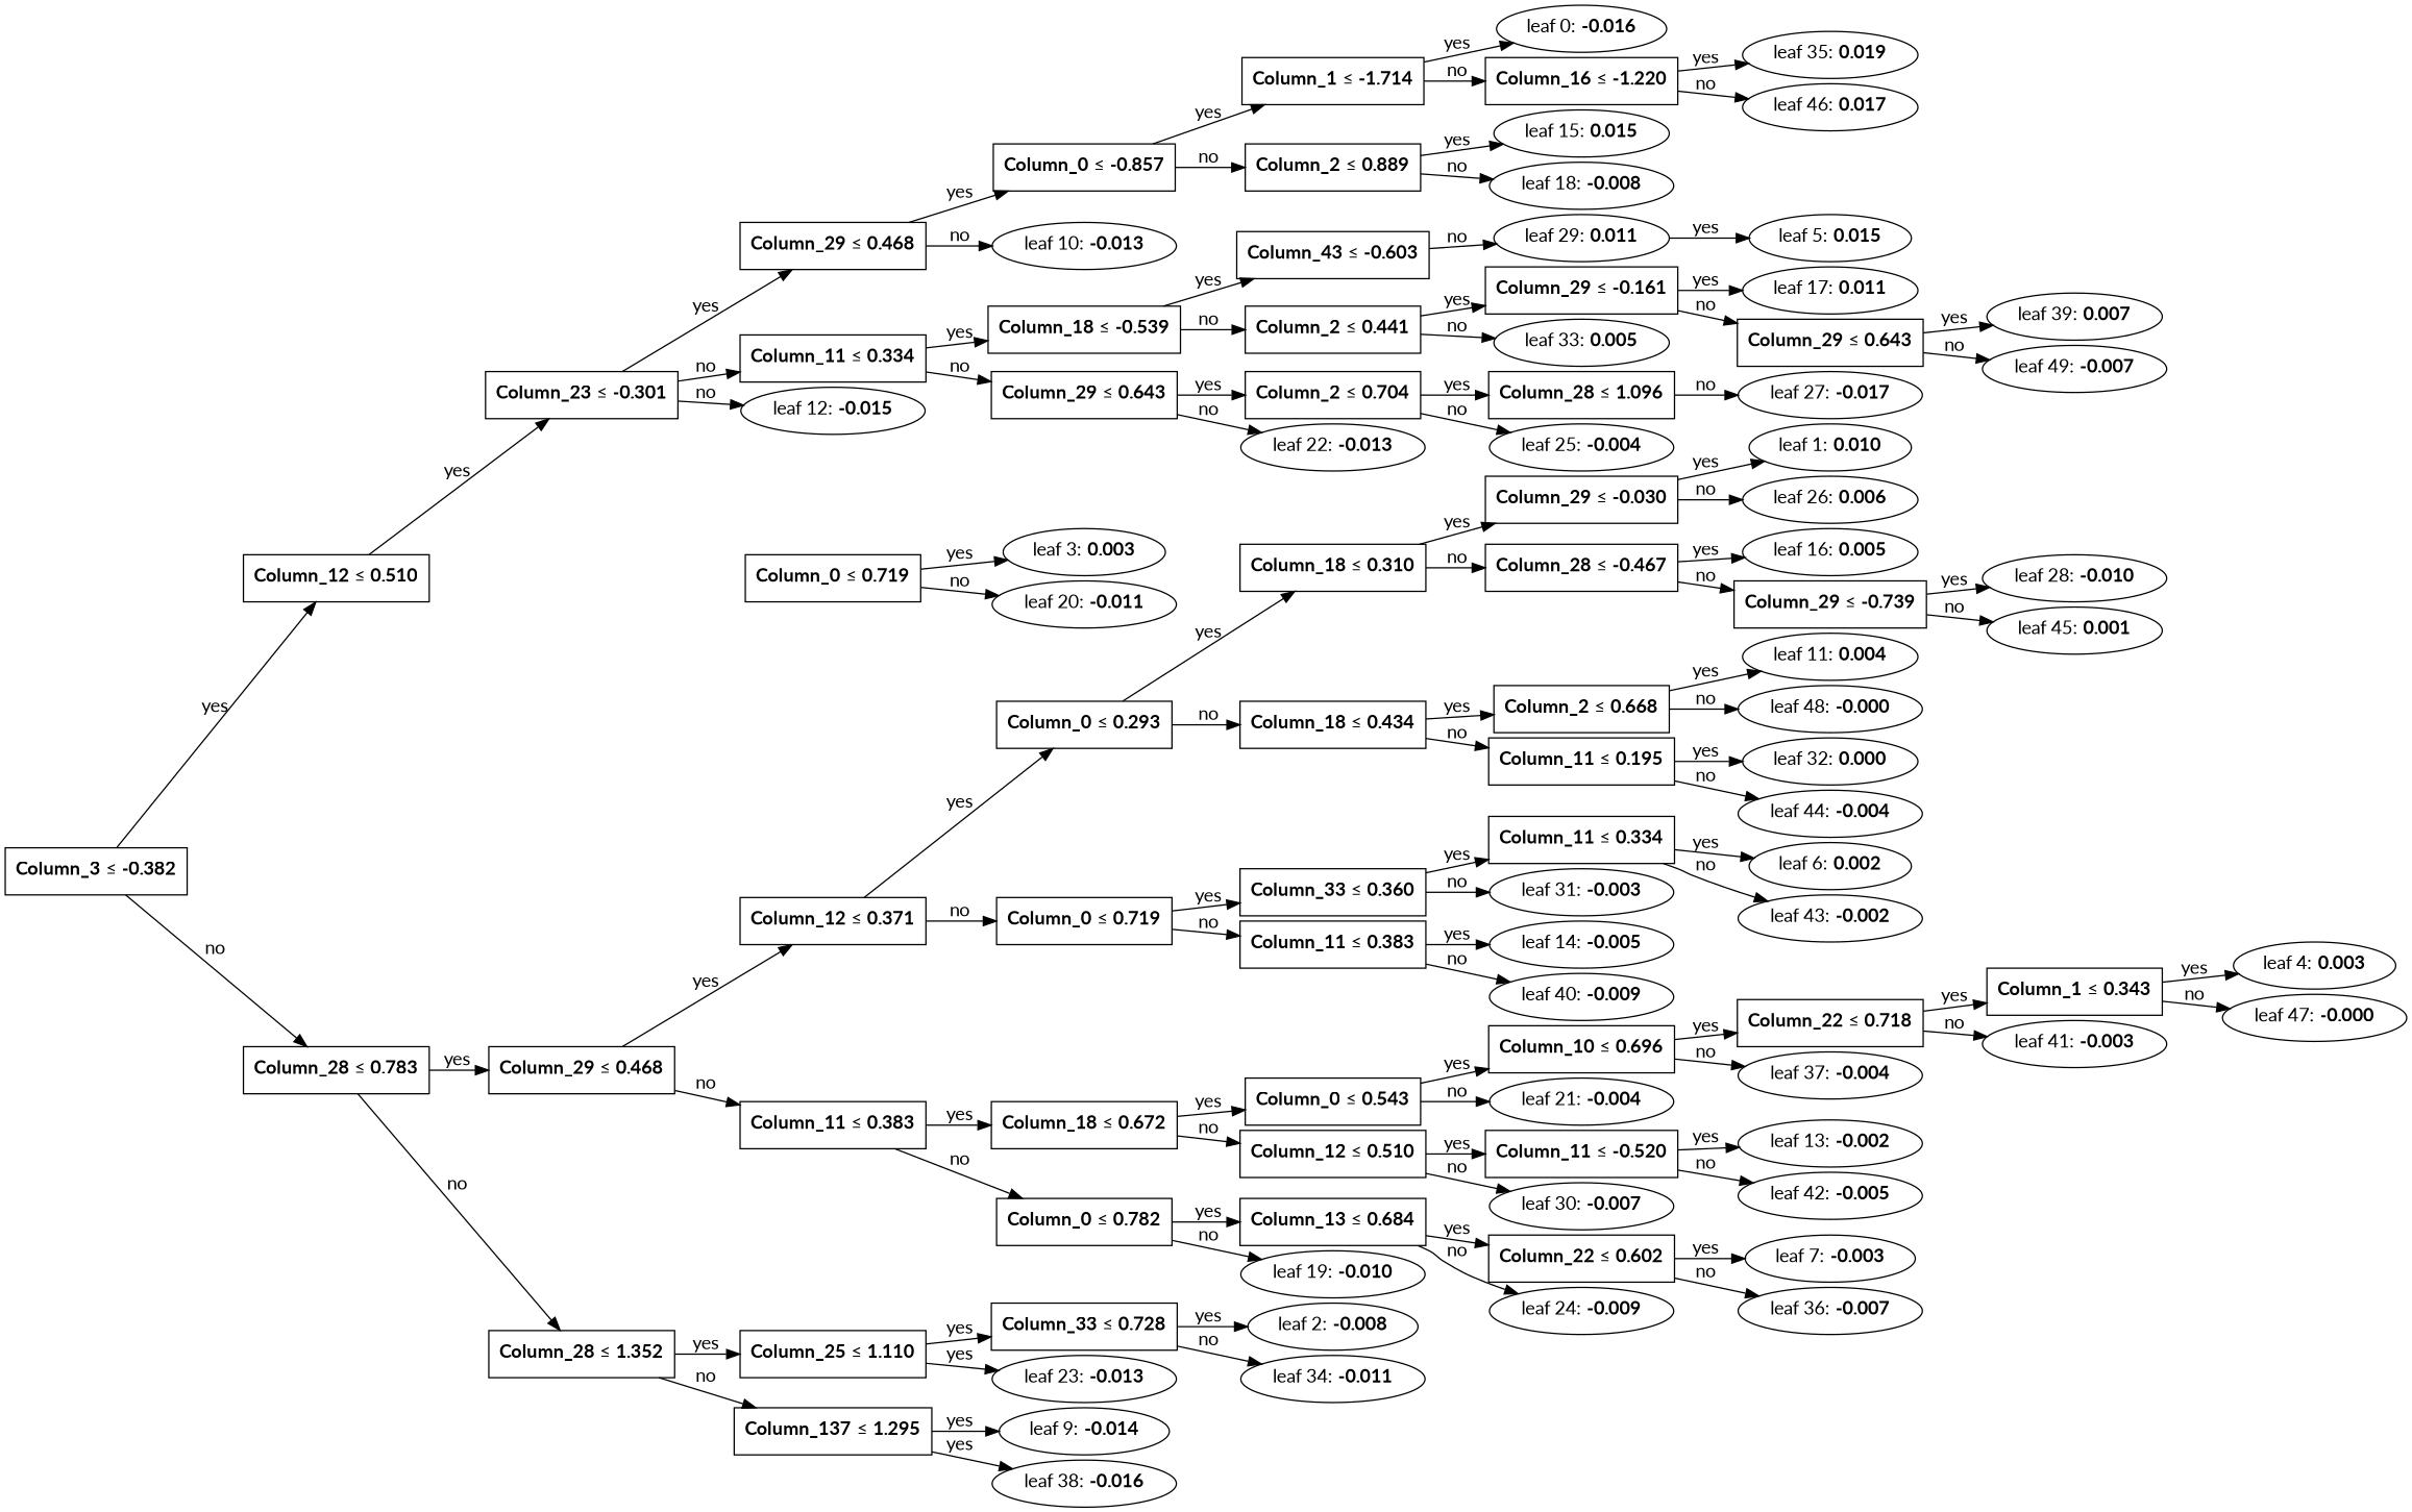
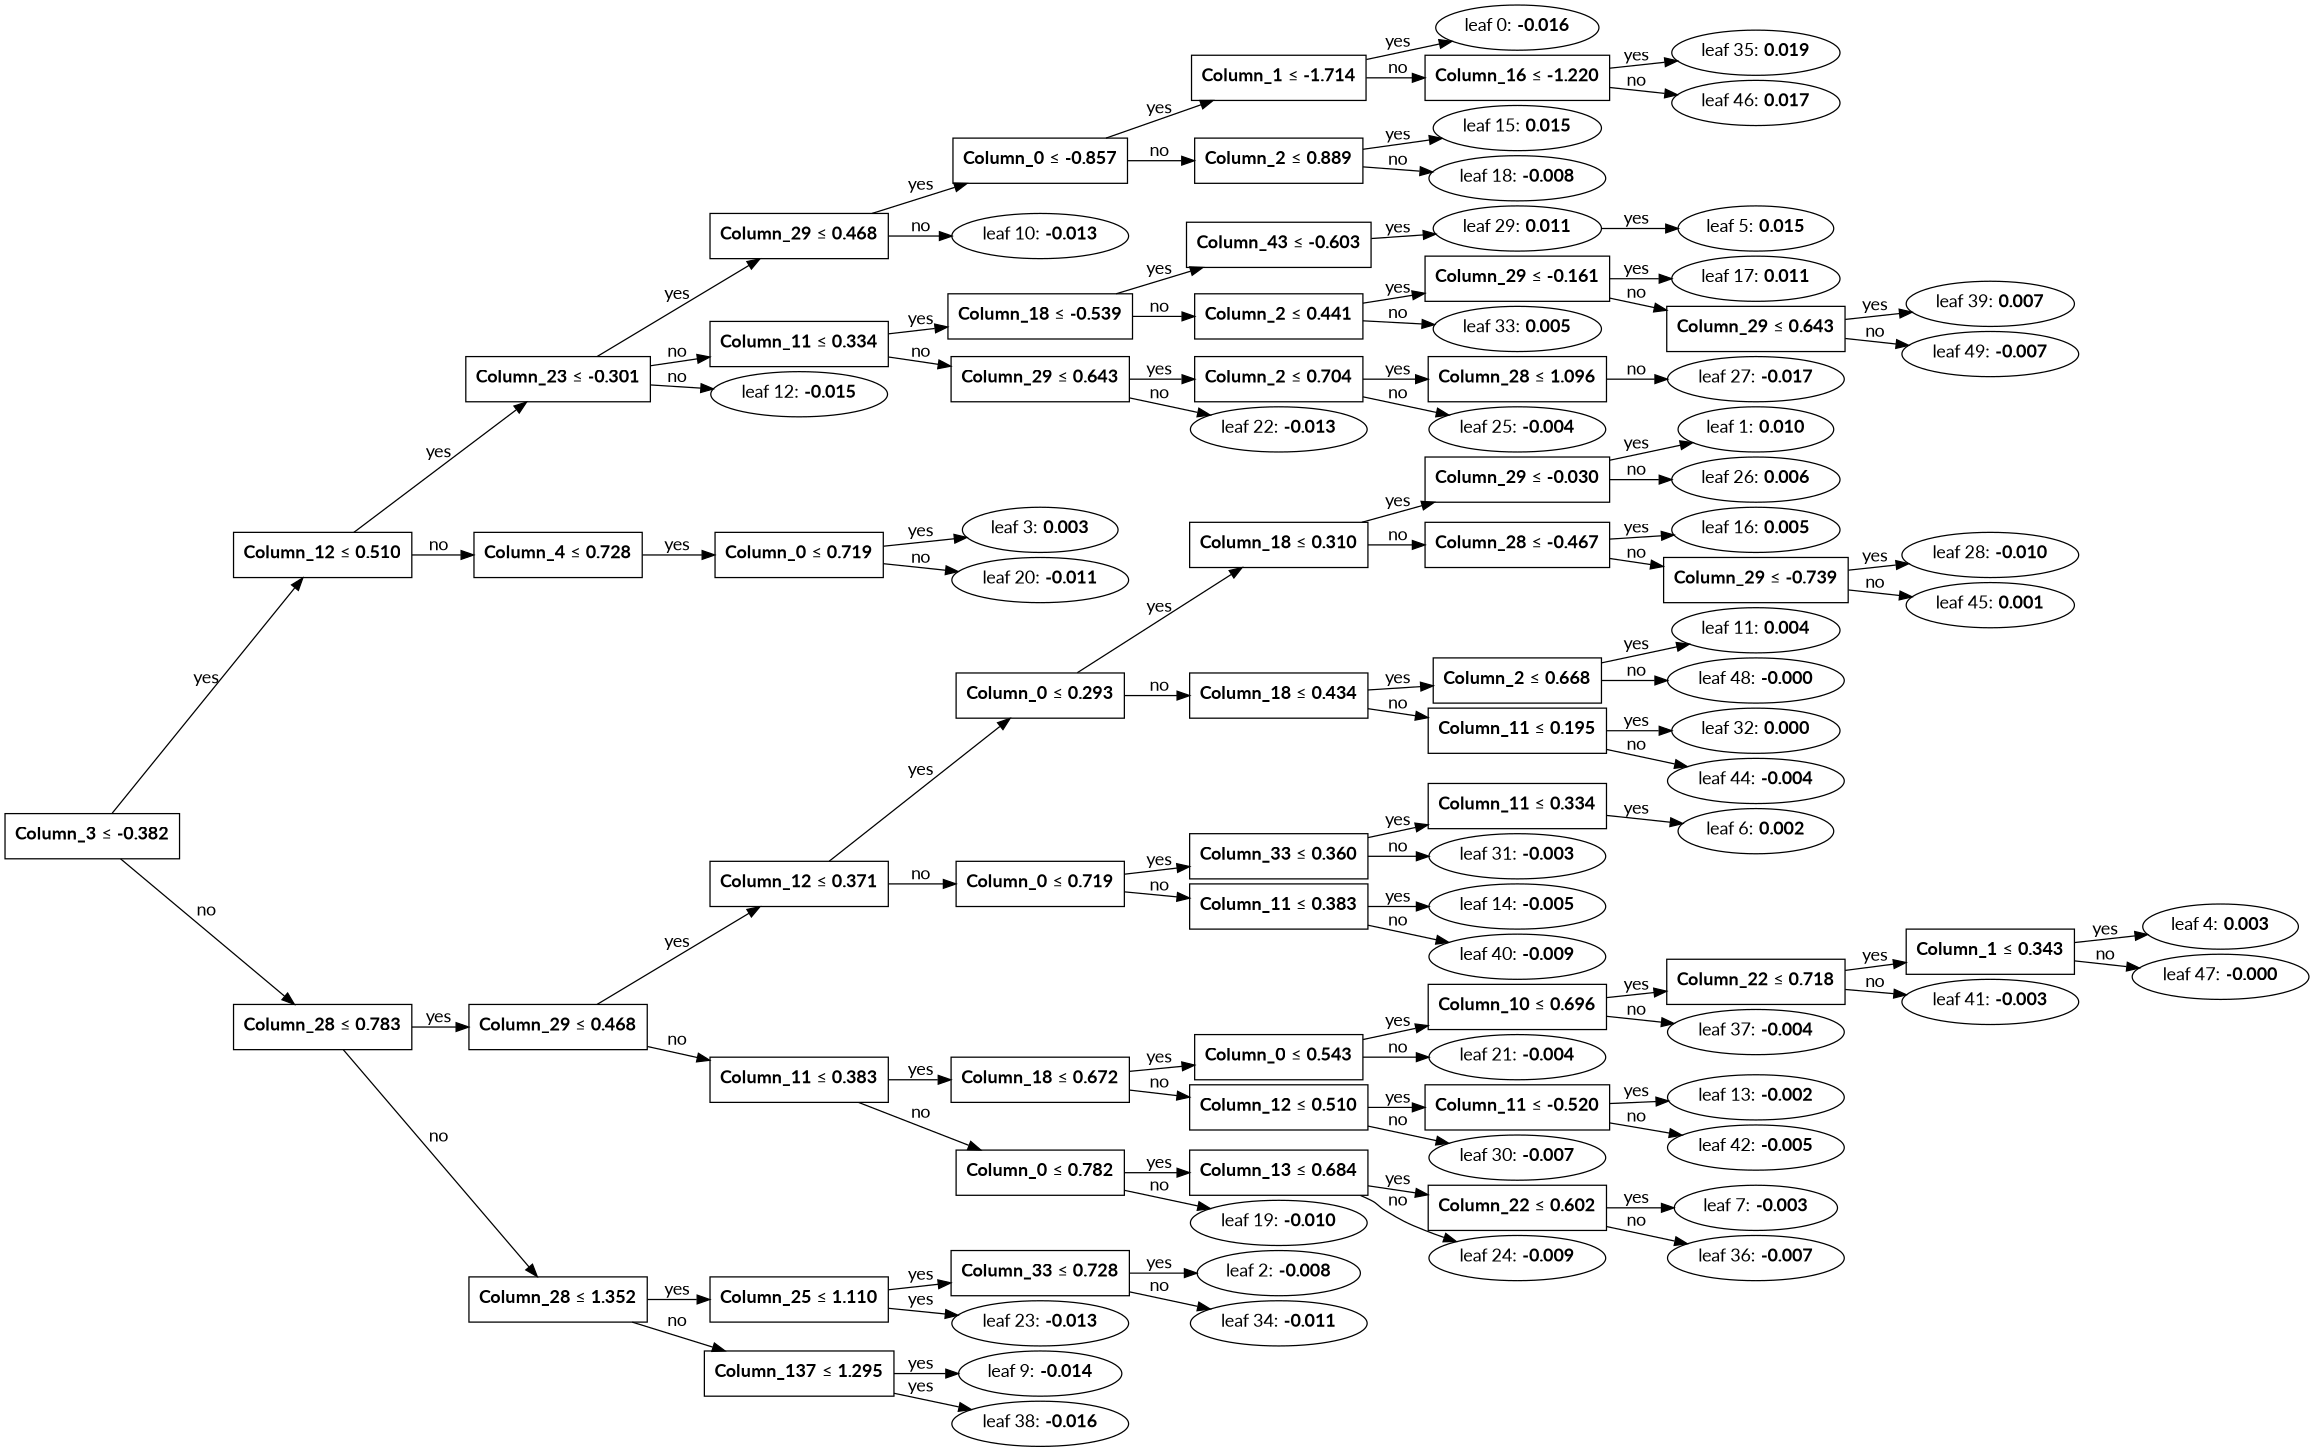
  digraph {
    fontname=Lato
    nodesep=0.05
    rankdir=LR
    ranksep=0.3
    node [fontname=Lato]
    edge [fontname=Lato]
    n1 [fillcolor=white label=<<B>Column_3</B> &#8804; <B>-0.382</B>> shape=rectangle]
    n2 [fillcolor=white label=<<B>Column_12</B> &#8804; <B>0.510</B>> shape=rectangle]
    n3 [fillcolor=white label=<<B>Column_28</B> &#8804; <B>0.783</B>> shape=rectangle]
    n4 [fillcolor=white label=<<B>Column_23</B> &#8804; <B>-0.301</B>> shape=rectangle]
+   n5 [fillcolor=white label=<<B>Column_4</B> &#8804; <B>0.728</B>> shape=rectangle]
    n6 [fillcolor=white label=<<B>Column_29</B> &#8804; <B>0.468</B>> shape=rectangle]
    n7 [fillcolor=white label=<<B>Column_28</B> &#8804; <B>1.352</B>> shape=rectangle]
    n8 [fillcolor=white label=<<B>Column_29</B> &#8804; <B>0.468</B>> shape=rectangle]
    n9 [fillcolor=white label=<<B>Column_11</B> &#8804; <B>0.334</B>> shape=rectangle]
    n10 [label=<leaf 12: <B>-0.015</B>>]
    n11 [fillcolor=white label=<<B>Column_0</B> &#8804; <B>0.719</B>> shape=rectangle]
    n12 [fillcolor=white label=<<B>Column_0</B> &#8804; <B>-0.857</B>> shape=rectangle]
    n13 [label=<leaf 10: <B>-0.013</B>>]
    n14 [fillcolor=white label=<<B>Column_18</B> &#8804; <B>-0.539</B>> shape=rectangle]
    n15 [fillcolor=white label=<<B>Column_29</B> &#8804; <B>0.643</B>> shape=rectangle]
    n16 [fillcolor=white label=<<B>Column_1</B> &#8804; <B>-1.714</B>> shape=rectangle]
    n17 [fillcolor=white label=<<B>Column_2</B> &#8804; <B>0.889</B>> shape=rectangle]
    n18 [label=<leaf 0: <B>-0.016</B>>]
    n19 [fillcolor=white label=<<B>Column_16</B> &#8804; <B>-1.220</B>> shape=rectangle]
    n20 [label=<leaf 15: <B>0.015</B>>]
    n21 [label=<leaf 18: <B>-0.008</B>>]
    n22 [label=<leaf 35: <B>0.019</B>>]
    n23 [label=<leaf 46: <B>0.017</B>>]
    n24 [fillcolor=white label=<<B>Column_43</B> &#8804; <B>-0.603</B>> shape=rectangle]
    n25 [fillcolor=white label=<<B>Column_2</B> &#8804; <B>0.441</B>> shape=rectangle]
    n26 [fillcolor=white label=<<B>Column_2</B> &#8804; <B>0.704</B>> shape=rectangle]
    n27 [label=<leaf 22: <B>-0.013</B>>]
    n28 [label=<leaf 29: <B>0.011</B>>]
    n29 [fillcolor=white label=<<B>Column_29</B> &#8804; <B>-0.161</B>> shape=rectangle]
    n30 [label=<leaf 33: <B>0.005</B>>]
    n31 [label=<leaf 5: <B>0.015</B>>]
    n32 [label=<leaf 17: <B>0.011</B>>]
    n33 [fillcolor=white label=<<B>Column_29</B> &#8804; <B>0.643</B>> shape=rectangle]
    n34 [label=<leaf 39: <B>0.007</B>>]
    n35 [label=<leaf 49: <B>-0.007</B>>]
    n36 [fillcolor=white label=<<B>Column_28</B> &#8804; <B>1.096</B>> shape=rectangle]
    n37 [label=<leaf 25: <B>-0.004</B>>]
    n38 [label=<leaf 27: <B>-0.017</B>>]
    n39 [label=<leaf 3: <B>0.003</B>>]
    n40 [label=<leaf 20: <B>-0.011</B>>]
    n41 [fillcolor=white label=<<B>Column_12</B> &#8804; <B>0.371</B>> shape=rectangle]
    n42 [fillcolor=white label=<<B>Column_11</B> &#8804; <B>0.383</B>> shape=rectangle]
    n43 [fillcolor=white label=<<B>Column_25</B> &#8804; <B>1.110</B>> shape=rectangle]
    n44 [fillcolor=white label=<<B>Column_137</B> &#8804; <B>1.295</B>> shape=rectangle]
    n45 [fillcolor=white label=<<B>Column_0</B> &#8804; <B>0.293</B>> shape=rectangle]
    n46 [fillcolor=white label=<<B>Column_0</B> &#8804; <B>0.719</B>> shape=rectangle]
    n47 [fillcolor=white label=<<B>Column_18</B> &#8804; <B>0.672</B>> shape=rectangle]
    n48 [fillcolor=white label=<<B>Column_0</B> &#8804; <B>0.782</B>> shape=rectangle]
    n49 [fillcolor=white label=<<B>Column_18</B> &#8804; <B>0.310</B>> shape=rectangle]
    n50 [fillcolor=white label=<<B>Column_18</B> &#8804; <B>0.434</B>> shape=rectangle]
    n51 [fillcolor=white label=<<B>Column_33</B> &#8804; <B>0.360</B>> shape=rectangle]
    n52 [fillcolor=white label=<<B>Column_11</B> &#8804; <B>0.383</B>> shape=rectangle]
    n53 [fillcolor=white label=<<B>Column_29</B> &#8804; <B>-0.030</B>> shape=rectangle]
    n54 [fillcolor=white label=<<B>Column_28</B> &#8804; <B>-0.467</B>> shape=rectangle]
    n55 [fillcolor=white label=<<B>Column_2</B> &#8804; <B>0.668</B>> shape=rectangle]
    n56 [fillcolor=white label=<<B>Column_11</B> &#8804; <B>0.195</B>> shape=rectangle]
    n57 [label=<leaf 1: <B>0.010</B>>]
    n58 [label=<leaf 26: <B>0.006</B>>]
    n59 [label=<leaf 16: <B>0.005</B>>]
    n60 [fillcolor=white label=<<B>Column_29</B> &#8804; <B>-0.739</B>> shape=rectangle]
    n61 [label=<leaf 28: <B>-0.010</B>>]
    n62 [label=<leaf 45: <B>0.001</B>>]
    n63 [label=<leaf 11: <B>0.004</B>>]
    n64 [label=<leaf 48: <B>-0.000</B>>]
    n65 [label=<leaf 32: <B>0.000</B>>]
    n66 [label=<leaf 44: <B>-0.004</B>>]
    n67 [fillcolor=white label=<<B>Column_11</B> &#8804; <B>0.334</B>> shape=rectangle]
    n68 [label=<leaf 31: <B>-0.003</B>>]
    n69 [label=<leaf 14: <B>-0.005</B>>]
    n70 [label=<leaf 40: <B>-0.009</B>>]
    n71 [label=<leaf 6: <B>0.002</B>>]
-   n72 [label=<leaf 43: <B>-0.002</B>>]
    n73 [fillcolor=white label=<<B>Column_0</B> &#8804; <B>0.543</B>> shape=rectangle]
    n74 [fillcolor=white label=<<B>Column_12</B> &#8804; <B>0.510</B>> shape=rectangle]
    n75 [fillcolor=white label=<<B>Column_13</B> &#8804; <B>0.684</B>> shape=rectangle]
    n76 [label=<leaf 19: <B>-0.010</B>>]
    n77 [fillcolor=white label=<<B>Column_10</B> &#8804; <B>0.696</B>> shape=rectangle]
    n78 [label=<leaf 21: <B>-0.004</B>>]
    n79 [fillcolor=white label=<<B>Column_11</B> &#8804; <B>-0.520</B>> shape=rectangle]
    n80 [label=<leaf 30: <B>-0.007</B>>]
    n81 [fillcolor=white label=<<B>Column_22</B> &#8804; <B>0.718</B>> shape=rectangle]
    n82 [label=<leaf 37: <B>-0.004</B>>]
    n83 [fillcolor=white label=<<B>Column_1</B> &#8804; <B>0.343</B>> shape=rectangle]
    n84 [label=<leaf 41: <B>-0.003</B>>]
    n85 [label=<leaf 4: <B>0.003</B>>]
    n86 [label=<leaf 47: <B>-0.000</B>>]
    n87 [label=<leaf 13: <B>-0.002</B>>]
    n88 [label=<leaf 42: <B>-0.005</B>>]
    n89 [fillcolor=white label=<<B>Column_22</B> &#8804; <B>0.602</B>> shape=rectangle]
    n90 [label=<leaf 24: <B>-0.009</B>>]
    n91 [label=<leaf 7: <B>-0.003</B>>]
    n92 [label=<leaf 36: <B>-0.007</B>>]
    n93 [fillcolor=white label=<<B>Column_33</B> &#8804; <B>0.728</B>> shape=rectangle]
    n94 [label=<leaf 23: <B>-0.013</B>>]
    n95 [label=<leaf 9: <B>-0.014</B>>]
    n96 [label=<leaf 38: <B>-0.016</B>>]
    n97 [label=<leaf 2: <B>-0.008</B>>]
    n98 [label=<leaf 34: <B>-0.011</B>>]
    n1 -> n2 [label=yes]
    n1 -> n3 [label=no]
    n2 -> n4 [label=yes]
+   n2 -> n5 [label=no]
    n3 -> n6 [label=yes]
    n3 -> n7 [label=no]
    n4 -> n8 [label=yes]
    n4 -> n9 [label=no]
    n4 -> n10 [label=no]
+   n5 -> n11 [label=yes]
    n6 -> n41 [label=yes]
    n6 -> n42 [label=no]
    n7 -> n43 [label=yes]
    n7 -> n44 [label=no]
    n8 -> n12 [label=yes]
    n8 -> n13 [label=no]
    n9 -> n14 [label=yes]
    n9 -> n15 [label=no]
    n11 -> n39 [label=yes]
    n11 -> n40 [label=no]
    n12 -> n16 [label=yes]
    n12 -> n17 [label=no]
    n14 -> n24 [label=yes]
    n14 -> n25 [label=no]
    n15 -> n26 [label=yes]
    n15 -> n27 [label=no]
    n16 -> n18 [label=yes]
    n16 -> n19 [label=no]
    n17 -> n20 [label=yes]
    n17 -> n21 [label=no]
    n19 -> n22 [label=yes]
    n19 -> n23 [label=no]
-   n24 -> n28 [label=no]
+   n24 -> n28 [label=yes]
    n25 -> n29 [label=yes]
    n25 -> n30 [label=no]
    n26 -> n36 [label=yes]
    n26 -> n37 [label=no]
    n28 -> n31 [label=yes]
    n29 -> n32 [label=yes]
    n29 -> n33 [label=no]
    n33 -> n34 [label=yes]
    n33 -> n35 [label=no]
    n36 -> n38 [label=no]
    n41 -> n45 [label=yes]
    n41 -> n46 [label=no]
    n42 -> n47 [label=yes]
    n42 -> n48 [label=no]
    n43 -> n93 [label=yes]
    n43 -> n94 [label=yes]
    n44 -> n95 [label=yes]
    n44 -> n96 [label=yes]
    n45 -> n49 [label=yes]
    n45 -> n50 [label=no]
    n46 -> n51 [label=yes]
    n46 -> n52 [label=no]
    n47 -> n73 [label=yes]
    n47 -> n74 [label=no]
    n48 -> n75 [label=yes]
    n48 -> n76 [label=no]
    n49 -> n53 [label=yes]
    n49 -> n54 [label=no]
    n50 -> n55 [label=yes]
    n50 -> n56 [label=no]
    n51 -> n67 [label=yes]
    n51 -> n68 [label=no]
    n52 -> n69 [label=yes]
    n52 -> n70 [label=no]
    n53 -> n57 [label=yes]
    n53 -> n58 [label=no]
    n54 -> n59 [label=yes]
    n54 -> n60 [label=no]
    n55 -> n63 [label=yes]
    n55 -> n64 [label=no]
    n56 -> n65 [label=yes]
    n56 -> n66 [label=no]
    n60 -> n61 [label=yes]
    n60 -> n62 [label=no]
    n67 -> n71 [label=yes]
-   n67 -> n72 [label=no]
    n73 -> n77 [label=yes]
    n73 -> n78 [label=no]
    n74 -> n79 [label=yes]
    n74 -> n80 [label=no]
    n75 -> n89 [label=yes]
    n75 -> n90 [label=no]
    n77 -> n81 [label=yes]
    n77 -> n82 [label=no]
    n79 -> n87 [label=yes]
    n79 -> n88 [label=no]
    n81 -> n83 [label=yes]
    n81 -> n84 [label=no]
    n83 -> n85 [label=yes]
    n83 -> n86 [label=no]
    n89 -> n91 [label=yes]
    n89 -> n92 [label=no]
    n93 -> n97 [label=yes]
    n93 -> n98 [label=no]
  }
